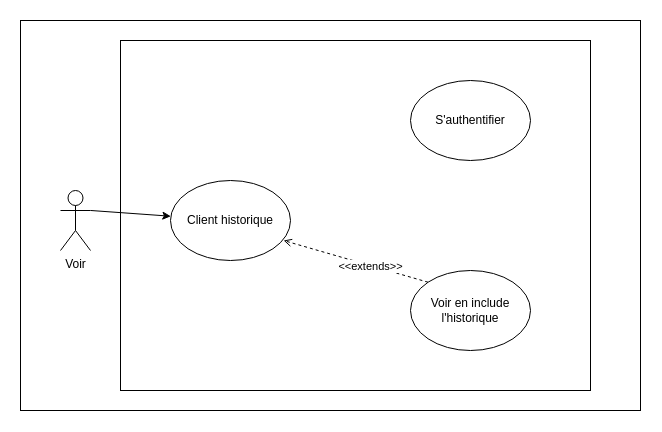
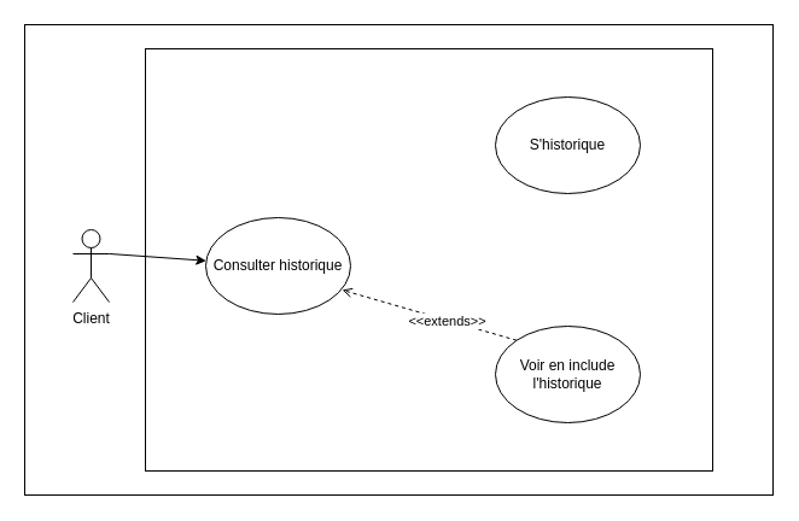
  <mxCell id="0" />
  <mxCell id="1" parent="0" />
  <mxCell id="2" value="" style="rounded=0;whiteSpace=wrap;html=1;" vertex="1" parent="1"><mxGeometry x="20" y="20" width="620" height="390" as="geometry" /></mxCell>
  <mxCell id="3" value="" style="rounded=0;whiteSpace=wrap;html=1;" vertex="1" parent="1"><mxGeometry x="120" y="40" width="470" height="350" as="geometry" /></mxCell>
  <mxCell id="4" style="rounded=0;orthogonalLoop=1;jettySize=auto;html=1;exitX=1;exitY=0.333;exitDx=0;exitDy=0;exitPerimeter=0;" edge="1" parent="1" source="5" target="6"><mxGeometry relative="1" as="geometry" /></mxCell>
- <mxCell id="5" value="Voir" style="shape=umlActor;verticalLabelPosition=bottom;verticalAlign=top;html=1;outlineConnect=0;" vertex="1" parent="1"><mxGeometry x="60" y="190" width="30" height="60" as="geometry" /></mxCell>
- <mxCell id="6" value="Client historique" style="ellipse;whiteSpace=wrap;html=1;" vertex="1" parent="1"><mxGeometry x="170" y="180" width="120" height="80" as="geometry" /></mxCell>
+ <mxCell id="5" value="Client" style="shape=umlActor;verticalLabelPosition=bottom;verticalAlign=top;html=1;outlineConnect=0;" vertex="1" parent="1"><mxGeometry x="60" y="190" width="30" height="60" as="geometry" /></mxCell>
+ <mxCell id="6" value="Consulter historique" style="ellipse;whiteSpace=wrap;html=1;" vertex="1" parent="1"><mxGeometry x="170" y="180" width="120" height="80" as="geometry" /></mxCell>
  <mxCell id="7" style="rounded=0;orthogonalLoop=1;jettySize=auto;html=1;exitX=0;exitY=0;exitDx=0;exitDy=0;entryX=0.942;entryY=0.75;entryDx=0;entryDy=0;entryPerimeter=0;dashed=1;endArrow=open;endFill=0;" edge="1" parent="1" source="9" target="6"><mxGeometry relative="1" as="geometry" /></mxCell>
  <mxCell id="8" value="&amp;lt;&amp;lt;extends&amp;gt;&amp;gt;" style="edgeLabel;html=1;align=center;verticalAlign=middle;resizable=0;points=[];" vertex="1" connectable="0" parent="7"><mxGeometry x="-0.203" relative="1" as="geometry"><mxPoint as="offset" /></mxGeometry></mxCell>
  <mxCell id="9" value="Voir en include l'historique" style="ellipse;whiteSpace=wrap;html=1;" vertex="1" parent="1"><mxGeometry x="410" y="270" width="120" height="80" as="geometry" /></mxCell>
- <mxCell id="10" value="S'authentifier" style="ellipse;whiteSpace=wrap;html=1;" vertex="1" parent="1"><mxGeometry x="410" y="80" width="120" height="80" as="geometry" /></mxCell>
+ <mxCell id="10" value="S'historique" style="ellipse;whiteSpace=wrap;html=1;" vertex="1" parent="1"><mxGeometry x="410" y="80" width="120" height="80" as="geometry" /></mxCell>
